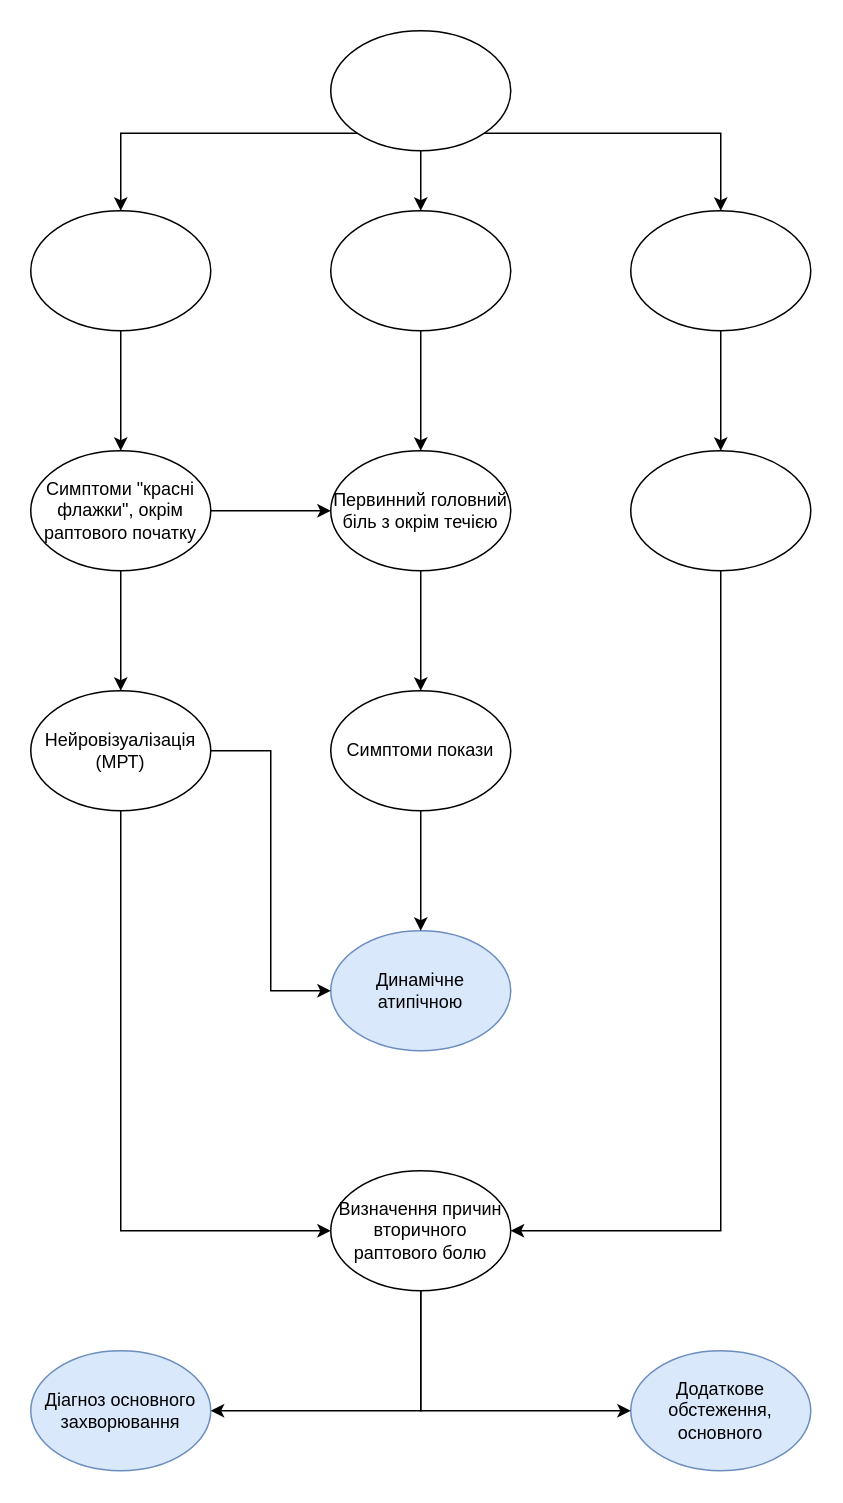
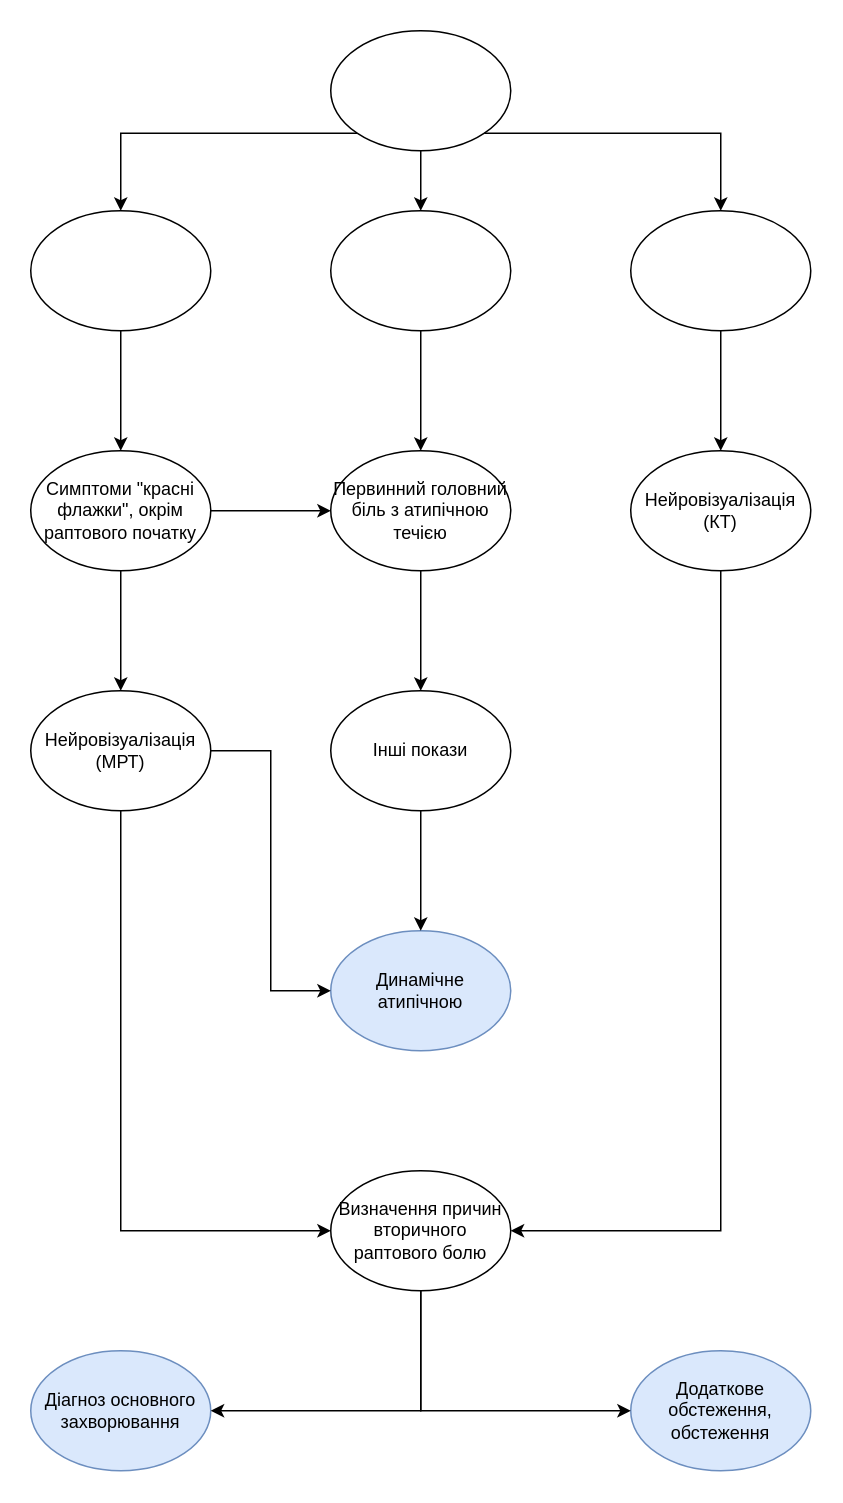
  <mxCell id="0" />
  <mxCell id="1" parent="0" />
  <mxCell id="2" value="" style="group" vertex="1" connectable="0" parent="1"><mxGeometry x="220" y="20" width="120" height="80" as="geometry" /></mxCell>
  <mxCell id="3" value="" style="ellipse;whiteSpace=wrap;html=1;" vertex="1" parent="2"><mxGeometry width="120" height="80" as="geometry" /></mxCell>
  <mxCell id="4" value="" style="group" vertex="1" connectable="0" parent="1"><mxGeometry x="20" y="140" width="120" height="80" as="geometry" /></mxCell>
  <mxCell id="5" value="" style="ellipse;whiteSpace=wrap;html=1;" vertex="1" parent="4"><mxGeometry width="120" height="80" as="geometry" /></mxCell>
  <mxCell id="6" value="" style="group" vertex="1" connectable="0" parent="1"><mxGeometry x="220" y="140" width="120" height="80" as="geometry" /></mxCell>
  <mxCell id="7" value="" style="ellipse;whiteSpace=wrap;html=1;" vertex="1" parent="6"><mxGeometry width="120" height="80" as="geometry" /></mxCell>
  <mxCell id="8" value="" style="group" vertex="1" connectable="0" parent="1"><mxGeometry x="420" y="140" width="120" height="80" as="geometry" /></mxCell>
  <mxCell id="9" value="" style="ellipse;whiteSpace=wrap;html=1;" vertex="1" parent="8"><mxGeometry width="120" height="80" as="geometry" /></mxCell>
  <mxCell id="10" value="" style="group" vertex="1" connectable="0" parent="1"><mxGeometry x="20" y="300" width="120" height="80" as="geometry" /></mxCell>
  <mxCell id="11" value="" style="ellipse;whiteSpace=wrap;html=1;" vertex="1" parent="10"><mxGeometry width="120" height="80" as="geometry" /></mxCell>
  <mxCell id="12" value="Симптоми &quot;красні флажки&quot;, окрім раптового початку" style="text;html=1;strokeColor=none;fillColor=none;align=center;verticalAlign=middle;whiteSpace=wrap;rounded=0;" vertex="1" parent="10"><mxGeometry y="25" width="120" height="30" as="geometry" /></mxCell>
  <mxCell id="13" value="" style="group" vertex="1" connectable="0" parent="1"><mxGeometry x="220" y="300" width="120" height="80" as="geometry" /></mxCell>
  <mxCell id="14" value="" style="ellipse;whiteSpace=wrap;html=1;" vertex="1" parent="13"><mxGeometry width="120" height="80" as="geometry" /></mxCell>
- <mxCell id="15" value="Первинний головний біль з окрім течією" style="text;html=1;strokeColor=none;fillColor=none;align=center;verticalAlign=middle;whiteSpace=wrap;rounded=0;" vertex="1" parent="13"><mxGeometry y="25" width="120" height="30" as="geometry" /></mxCell>
+ <mxCell id="15" value="Первинний головний біль з атипічною течією" style="text;html=1;strokeColor=none;fillColor=none;align=center;verticalAlign=middle;whiteSpace=wrap;rounded=0;" vertex="1" parent="13"><mxGeometry y="25" width="120" height="30" as="geometry" /></mxCell>
  <mxCell id="16" value="" style="group" vertex="1" connectable="0" parent="1"><mxGeometry x="420" y="300" width="120" height="80" as="geometry" /></mxCell>
  <mxCell id="17" value="" style="ellipse;whiteSpace=wrap;html=1;" vertex="1" parent="16"><mxGeometry width="120" height="80" as="geometry" /></mxCell>
+ <mxCell id="18" value="Нейровізуалізація (КТ)" style="text;html=1;strokeColor=none;fillColor=none;align=center;verticalAlign=middle;whiteSpace=wrap;rounded=0;" vertex="1" parent="16"><mxGeometry y="25" width="120" height="30" as="geometry" /></mxCell>
  <mxCell id="19" value="" style="group" vertex="1" connectable="0" parent="1"><mxGeometry x="20" y="460" width="120" height="80" as="geometry" /></mxCell>
  <mxCell id="20" value="" style="ellipse;whiteSpace=wrap;html=1;" vertex="1" parent="19"><mxGeometry width="120" height="80" as="geometry" /></mxCell>
  <mxCell id="21" value="Нейровізуалізація (МРТ)" style="text;html=1;strokeColor=none;fillColor=none;align=center;verticalAlign=middle;whiteSpace=wrap;rounded=0;" vertex="1" parent="19"><mxGeometry y="25" width="120" height="30" as="geometry" /></mxCell>
  <mxCell id="22" value="" style="group" vertex="1" connectable="0" parent="1"><mxGeometry x="220" y="460" width="120" height="80" as="geometry" /></mxCell>
  <mxCell id="23" value="" style="ellipse;whiteSpace=wrap;html=1;" vertex="1" parent="22"><mxGeometry width="120" height="80" as="geometry" /></mxCell>
- <mxCell id="24" value="Симптоми покази" style="text;html=1;strokeColor=none;fillColor=none;align=center;verticalAlign=middle;whiteSpace=wrap;rounded=0;" vertex="1" parent="22"><mxGeometry y="25" width="120" height="30" as="geometry" /></mxCell>
+ <mxCell id="24" value="Інші покази" style="text;html=1;strokeColor=none;fillColor=none;align=center;verticalAlign=middle;whiteSpace=wrap;rounded=0;" vertex="1" parent="22"><mxGeometry y="25" width="120" height="30" as="geometry" /></mxCell>
  <mxCell id="25" style="edgeStyle=orthogonalEdgeStyle;rounded=0;orthogonalLoop=1;jettySize=auto;html=1;exitX=0.5;exitY=1;exitDx=0;exitDy=0;entryX=0.5;entryY=0;entryDx=0;entryDy=0;" edge="1" parent="1" source="3" target="7"><mxGeometry relative="1" as="geometry" /></mxCell>
  <mxCell id="26" style="edgeStyle=orthogonalEdgeStyle;rounded=0;orthogonalLoop=1;jettySize=auto;html=1;exitX=0;exitY=1;exitDx=0;exitDy=0;entryX=0.5;entryY=0;entryDx=0;entryDy=0;" edge="1" parent="1" source="3" target="5"><mxGeometry relative="1" as="geometry" /></mxCell>
  <mxCell id="27" style="edgeStyle=orthogonalEdgeStyle;rounded=0;orthogonalLoop=1;jettySize=auto;html=1;exitX=1;exitY=1;exitDx=0;exitDy=0;entryX=0.5;entryY=0;entryDx=0;entryDy=0;" edge="1" parent="1" source="3" target="9"><mxGeometry relative="1" as="geometry" /></mxCell>
  <mxCell id="28" style="edgeStyle=orthogonalEdgeStyle;rounded=0;orthogonalLoop=1;jettySize=auto;html=1;exitX=0.5;exitY=1;exitDx=0;exitDy=0;entryX=0.5;entryY=0;entryDx=0;entryDy=0;" edge="1" parent="1" source="5" target="11"><mxGeometry relative="1" as="geometry" /></mxCell>
  <mxCell id="29" style="edgeStyle=orthogonalEdgeStyle;rounded=0;orthogonalLoop=1;jettySize=auto;html=1;exitX=0.5;exitY=1;exitDx=0;exitDy=0;entryX=0.5;entryY=0;entryDx=0;entryDy=0;" edge="1" parent="1" source="7" target="14"><mxGeometry relative="1" as="geometry" /></mxCell>
  <mxCell id="30" style="edgeStyle=orthogonalEdgeStyle;rounded=0;orthogonalLoop=1;jettySize=auto;html=1;exitX=0.5;exitY=1;exitDx=0;exitDy=0;entryX=0.5;entryY=0;entryDx=0;entryDy=0;" edge="1" parent="1" source="9" target="17"><mxGeometry relative="1" as="geometry" /></mxCell>
  <mxCell id="31" style="edgeStyle=orthogonalEdgeStyle;rounded=0;orthogonalLoop=1;jettySize=auto;html=1;exitX=1;exitY=0.5;exitDx=0;exitDy=0;entryX=0;entryY=0.5;entryDx=0;entryDy=0;" edge="1" parent="1" source="12" target="15"><mxGeometry relative="1" as="geometry" /></mxCell>
  <mxCell id="32" style="edgeStyle=orthogonalEdgeStyle;rounded=0;orthogonalLoop=1;jettySize=auto;html=1;exitX=0.5;exitY=1;exitDx=0;exitDy=0;entryX=0.5;entryY=0;entryDx=0;entryDy=0;" edge="1" parent="1" source="14" target="23"><mxGeometry relative="1" as="geometry" /></mxCell>
  <mxCell id="33" style="edgeStyle=orthogonalEdgeStyle;rounded=0;orthogonalLoop=1;jettySize=auto;html=1;exitX=0.5;exitY=1;exitDx=0;exitDy=0;entryX=0.5;entryY=0;entryDx=0;entryDy=0;" edge="1" parent="1" source="11" target="20"><mxGeometry relative="1" as="geometry" /></mxCell>
  <mxCell id="34" value="" style="group" vertex="1" connectable="0" parent="1"><mxGeometry x="220" y="620" width="120" height="80" as="geometry" /></mxCell>
  <mxCell id="35" value="" style="ellipse;whiteSpace=wrap;html=1;fillColor=#dae8fc;strokeColor=#6c8ebf;" vertex="1" parent="34"><mxGeometry width="120" height="80" as="geometry" /></mxCell>
  <mxCell id="36" value="Динамічне атипічною" style="text;html=1;strokeColor=none;fillColor=none;align=center;verticalAlign=middle;whiteSpace=wrap;rounded=0;" vertex="1" parent="34"><mxGeometry y="25" width="120" height="30" as="geometry" /></mxCell>
  <mxCell id="37" style="edgeStyle=orthogonalEdgeStyle;rounded=0;orthogonalLoop=1;jettySize=auto;html=1;exitX=0.5;exitY=1;exitDx=0;exitDy=0;entryX=0.5;entryY=0;entryDx=0;entryDy=0;" edge="1" parent="1" source="23" target="35"><mxGeometry relative="1" as="geometry" /></mxCell>
  <mxCell id="38" style="edgeStyle=orthogonalEdgeStyle;rounded=0;orthogonalLoop=1;jettySize=auto;html=1;exitX=1;exitY=0.5;exitDx=0;exitDy=0;" edge="1" parent="1" source="21"><mxGeometry relative="1" as="geometry"><mxPoint x="220" y="660" as="targetPoint" /><Array as="points"><mxPoint x="180" y="500" /><mxPoint x="180" y="660" /><mxPoint x="220" y="660" /></Array></mxGeometry></mxCell>
  <mxCell id="39" style="edgeStyle=orthogonalEdgeStyle;rounded=0;orthogonalLoop=1;jettySize=auto;html=1;exitX=0.5;exitY=1;exitDx=0;exitDy=0;entryX=0;entryY=0.5;entryDx=0;entryDy=0;" edge="1" parent="1" source="20" target="43"><mxGeometry relative="1" as="geometry"><mxPoint x="80" y="780" as="targetPoint" /></mxGeometry></mxCell>
  <mxCell id="40" style="edgeStyle=orthogonalEdgeStyle;rounded=0;orthogonalLoop=1;jettySize=auto;html=1;exitX=0.5;exitY=1;exitDx=0;exitDy=0;entryX=1;entryY=0.5;entryDx=0;entryDy=0;" edge="1" parent="1" source="17" target="43"><mxGeometry relative="1" as="geometry"><mxPoint x="480" y="780" as="targetPoint" /><Array as="points"><mxPoint x="480" y="820" /></Array></mxGeometry></mxCell>
  <mxCell id="41" value="" style="group" vertex="1" connectable="0" parent="1"><mxGeometry x="220" y="780" width="120" height="80" as="geometry" /></mxCell>
  <mxCell id="42" value="" style="ellipse;whiteSpace=wrap;html=1;" vertex="1" parent="41"><mxGeometry width="120" height="80" as="geometry" /></mxCell>
  <mxCell id="43" value="Визначення причин вторичного раптового болю" style="text;html=1;strokeColor=none;fillColor=none;align=center;verticalAlign=middle;whiteSpace=wrap;rounded=0;" vertex="1" parent="41"><mxGeometry y="25" width="120" height="30" as="geometry" /></mxCell>
  <mxCell id="44" value="" style="group" vertex="1" connectable="0" parent="1"><mxGeometry x="20" y="900" width="120" height="80" as="geometry" /></mxCell>
  <mxCell id="45" value="" style="ellipse;whiteSpace=wrap;html=1;fillColor=#dae8fc;strokeColor=#6c8ebf;" vertex="1" parent="44"><mxGeometry width="120" height="80" as="geometry" /></mxCell>
  <mxCell id="46" value="Діагноз основного захворювання" style="text;html=1;strokeColor=none;fillColor=none;align=center;verticalAlign=middle;whiteSpace=wrap;rounded=0;" vertex="1" parent="44"><mxGeometry y="25" width="120" height="30" as="geometry" /></mxCell>
  <mxCell id="47" value="" style="group" vertex="1" connectable="0" parent="1"><mxGeometry x="420" y="900" width="120" height="80" as="geometry" /></mxCell>
  <mxCell id="48" value="" style="ellipse;whiteSpace=wrap;html=1;fillColor=#dae8fc;strokeColor=#6c8ebf;" vertex="1" parent="47"><mxGeometry width="120" height="80" as="geometry" /></mxCell>
- <mxCell id="49" value="Додаткове обстеження, основного" style="text;html=1;strokeColor=none;fillColor=none;align=center;verticalAlign=middle;whiteSpace=wrap;rounded=0;" vertex="1" parent="47"><mxGeometry y="25" width="120" height="30" as="geometry" /></mxCell>
+ <mxCell id="49" value="Додаткове обстеження, обстеження" style="text;html=1;strokeColor=none;fillColor=none;align=center;verticalAlign=middle;whiteSpace=wrap;rounded=0;" vertex="1" parent="47"><mxGeometry y="25" width="120" height="30" as="geometry" /></mxCell>
  <mxCell id="50" style="edgeStyle=orthogonalEdgeStyle;rounded=0;orthogonalLoop=1;jettySize=auto;html=1;exitX=0.5;exitY=1;exitDx=0;exitDy=0;entryX=1;entryY=0.5;entryDx=0;entryDy=0;" edge="1" parent="1" source="42" target="46"><mxGeometry relative="1" as="geometry" /></mxCell>
  <mxCell id="51" style="edgeStyle=orthogonalEdgeStyle;rounded=0;orthogonalLoop=1;jettySize=auto;html=1;exitX=0.5;exitY=1;exitDx=0;exitDy=0;entryX=0;entryY=0.5;entryDx=0;entryDy=0;" edge="1" parent="1" source="42" target="49"><mxGeometry relative="1" as="geometry" /></mxCell>
